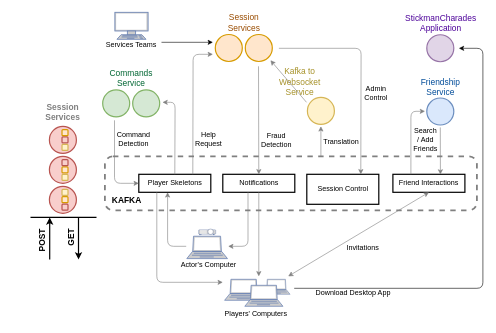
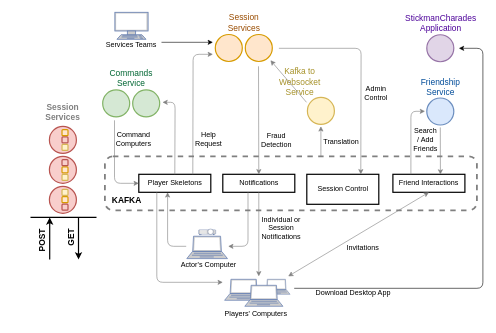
  <mxCell id="0" />
  <mxCell id="1" parent="0" />
  <mxCell id="2" value="&lt;b&gt;&lt;font style=&quot;font-size: 12px&quot;&gt;&amp;nbsp; &lt;br&gt;&lt;br&gt;&lt;br&gt;&amp;nbsp; &lt;br&gt;&amp;nbsp; &amp;nbsp;&lt;/font&gt;&lt;font style=&quot;font-size: 14px&quot;&gt;KAFKA&lt;/font&gt;&lt;/b&gt;" style="rounded=1;whiteSpace=wrap;html=1;fillColor=none;dashed=1;strokeWidth=3;align=left;strokeColor=#808080;" parent="1" vertex="1"><mxGeometry x="174" y="260" width="620" height="90" as="geometry" /></mxCell>
  <mxCell id="3" value="Player Skeletons" style="rounded=0;whiteSpace=wrap;html=1;strokeWidth=2;fillColor=none;" parent="1" vertex="1"><mxGeometry x="230.5" y="290" width="120" height="30" as="geometry" /></mxCell>
  <mxCell id="4" value="Notifications" style="rounded=0;whiteSpace=wrap;html=1;strokeWidth=2;fillColor=none;" parent="1" vertex="1"><mxGeometry x="370.5" y="290" width="120" height="30" as="geometry" /></mxCell>
  <mxCell id="5" value="Friend Interactions" style="rounded=0;whiteSpace=wrap;html=1;strokeWidth=2;fillColor=none;" parent="1" vertex="1"><mxGeometry x="654" y="290" width="120" height="30" as="geometry" /></mxCell>
  <mxCell id="6" value="" style="ellipse;whiteSpace=wrap;html=1;aspect=fixed;strokeColor=#b85450;strokeWidth=2;fillColor=#f8cecc;" parent="1" vertex="1"><mxGeometry x="81.5" y="310" width="45" height="45" as="geometry" /></mxCell>
  <mxCell id="7" value="" style="ellipse;whiteSpace=wrap;html=1;aspect=fixed;strokeColor=#b85450;strokeWidth=2;fillColor=#f8cecc;" parent="1" vertex="1"><mxGeometry x="81.5" y="210.25" width="45" height="45" as="geometry" /></mxCell>
  <mxCell id="8" value="" style="ellipse;whiteSpace=wrap;html=1;aspect=fixed;strokeColor=#b85450;strokeWidth=2;fillColor=#f8cecc;" parent="1" vertex="1"><mxGeometry x="81.5" y="260" width="45" height="45" as="geometry" /></mxCell>
  <mxCell id="9" value="" style="rounded=1;whiteSpace=wrap;html=1;strokeColor=#d79b00;strokeWidth=2;fillColor=#ffe6cc;" parent="1" vertex="1"><mxGeometry x="102.5" y="277.5" width="10" height="10" as="geometry" /></mxCell>
  <mxCell id="10" value="" style="rounded=1;whiteSpace=wrap;html=1;strokeColor=#d6b656;strokeWidth=2;fillColor=#fff2cc;" parent="1" vertex="1"><mxGeometry x="102.5" y="290" width="10" height="10" as="geometry" /></mxCell>
  <mxCell id="11" value="" style="rounded=1;whiteSpace=wrap;html=1;strokeColor=#b85450;strokeWidth=2;fillColor=#f8cecc;" parent="1" vertex="1"><mxGeometry x="102.5" y="265.5" width="10" height="10" as="geometry" /></mxCell>
  <mxCell id="12" value="" style="rounded=1;whiteSpace=wrap;html=1;strokeColor=#b85450;strokeWidth=2;fillColor=#f8cecc;" parent="1" vertex="1"><mxGeometry x="102.5" y="227.5" width="10" height="10" as="geometry" /></mxCell>
  <mxCell id="13" value="" style="rounded=1;whiteSpace=wrap;html=1;strokeColor=#d6b656;strokeWidth=2;fillColor=#fff2cc;" parent="1" vertex="1"><mxGeometry x="102.5" y="240" width="10" height="10" as="geometry" /></mxCell>
  <mxCell id="14" value="" style="rounded=1;whiteSpace=wrap;html=1;strokeColor=#d79b00;strokeWidth=2;fillColor=#ffe6cc;" parent="1" vertex="1"><mxGeometry x="102.5" y="215.5" width="10" height="10" as="geometry" /></mxCell>
  <mxCell id="15" value="" style="rounded=1;whiteSpace=wrap;html=1;strokeColor=#d79b00;strokeWidth=2;fillColor=#ffe6cc;" parent="1" vertex="1"><mxGeometry x="102.5" y="327.25" width="10" height="10" as="geometry" /></mxCell>
  <mxCell id="16" value="" style="rounded=1;whiteSpace=wrap;html=1;strokeColor=#b85450;strokeWidth=2;fillColor=#f8cecc;" parent="1" vertex="1"><mxGeometry x="102.5" y="339.75" width="10" height="10" as="geometry" /></mxCell>
  <mxCell id="17" value="" style="rounded=1;whiteSpace=wrap;html=1;strokeColor=#d6b656;strokeWidth=2;fillColor=#fff2cc;" parent="1" vertex="1"><mxGeometry x="102.5" y="315.25" width="10" height="10" as="geometry" /></mxCell>
  <mxCell id="18" value="&lt;font style=&quot;font-size: 14px&quot; color=&quot;#808080&quot;&gt;&lt;b&gt;Session&lt;br&gt;Services&lt;/b&gt;&lt;/font&gt;" style="text;html=1;strokeColor=none;fillColor=none;align=center;verticalAlign=middle;whiteSpace=wrap;rounded=0;" parent="1" vertex="1"><mxGeometry x="84" y="175.87" width="40" height="20" as="geometry" /></mxCell>
  <mxCell id="19" value="" style="ellipse;whiteSpace=wrap;html=1;aspect=fixed;strokeColor=#d79b00;strokeWidth=2;fillColor=#ffe6cc;" parent="1" vertex="1"><mxGeometry x="358" y="57" width="45" height="45" as="geometry" /></mxCell>
  <mxCell id="20" value="" style="ellipse;whiteSpace=wrap;html=1;aspect=fixed;strokeColor=#d79b00;strokeWidth=2;fillColor=#ffe6cc;" parent="1" vertex="1"><mxGeometry x="408" y="57" width="45" height="45" as="geometry" /></mxCell>
  <mxCell id="21" value="&lt;span style=&quot;font-size: 14px&quot;&gt;&lt;font color=&quot;#994c00&quot;&gt;Session Services&lt;/font&gt;&lt;/span&gt;" style="text;html=1;strokeColor=none;fillColor=none;align=center;verticalAlign=middle;whiteSpace=wrap;rounded=0;" parent="1" vertex="1"><mxGeometry x="366" y="27" width="80" height="20" as="geometry" /></mxCell>
  <mxCell id="22" value="" style="endArrow=classic;html=1;strokeColor=#808080;exitX=0.75;exitY=0;exitDx=0;exitDy=0;" parent="1" source="3" edge="1"><mxGeometry width="50" height="50" relative="1" as="geometry"><mxPoint x="290.5" y="311" as="sourcePoint" /><mxPoint x="354" y="90" as="targetPoint" /><Array as="points"><mxPoint x="321" y="90" /></Array></mxGeometry></mxCell>
  <mxCell id="23" value="" style="endArrow=classic;html=1;strokeColor=#808080;entryX=0.5;entryY=0;entryDx=0;entryDy=0;" parent="1" target="4" edge="1"><mxGeometry width="50" height="50" relative="1" as="geometry"><mxPoint x="430" y="110" as="sourcePoint" /><mxPoint x="430.5" y="311" as="targetPoint" /><Array as="points" /></mxGeometry></mxCell>
  <mxCell id="24" value="" style="endArrow=classic;html=1;strokeColor=#808080;entryX=0.5;entryY=1;entryDx=0;entryDy=0;" parent="1" edge="1"><mxGeometry width="50" height="50" relative="1" as="geometry"><mxPoint x="309.5" y="410" as="sourcePoint" /><mxPoint x="278.5" y="320" as="targetPoint" /><Array as="points"><mxPoint x="278.5" y="410" /></Array></mxGeometry></mxCell>
  <mxCell id="25" value="" style="endArrow=classic;html=1;strokeColor=#808080;exitX=0.25;exitY=1;exitDx=0;exitDy=0;" parent="1" edge="1"><mxGeometry width="50" height="50" relative="1" as="geometry"><mxPoint x="412.5" y="320" as="sourcePoint" /><mxPoint x="379.5" y="410" as="targetPoint" /><Array as="points"><mxPoint x="412.5" y="410" /></Array></mxGeometry></mxCell>
  <mxCell id="26" value="" style="fontColor=#0066CC;verticalAlign=top;verticalLabelPosition=bottom;labelPosition=center;align=center;html=1;outlineConnect=0;fillColor=#CCCCCC;strokeColor=#6881B3;gradientColor=none;gradientDirection=north;strokeWidth=2;shape=mxgraph.networks.laptop;" parent="1" vertex="1"><mxGeometry x="373.5" y="465" width="63.64" height="35" as="geometry" /></mxCell>
  <mxCell id="27" value="" style="fontColor=#0066CC;verticalAlign=top;verticalLabelPosition=bottom;labelPosition=center;align=center;html=1;outlineConnect=0;fillColor=#CCCCCC;strokeColor=#6881B3;gradientColor=none;gradientDirection=north;strokeWidth=2;shape=mxgraph.networks.laptop;" parent="1" vertex="1"><mxGeometry x="437.14" y="465" width="45.46" height="25" as="geometry" /></mxCell>
  <mxCell id="28" value="" style="fontColor=#0066CC;verticalAlign=top;verticalLabelPosition=bottom;labelPosition=center;align=center;html=1;outlineConnect=0;fillColor=#CCCCCC;strokeColor=#6881B3;gradientColor=none;gradientDirection=north;strokeWidth=2;shape=mxgraph.networks.laptop;" parent="1" vertex="1"><mxGeometry x="407.14" y="475" width="63.64" height="35" as="geometry" /></mxCell>
  <mxCell id="29" value="Actor's Computer" style="text;html=1;strokeColor=none;fillColor=none;align=center;verticalAlign=middle;whiteSpace=wrap;rounded=0;" parent="1" vertex="1"><mxGeometry x="296.5" y="430.5" width="100" height="20" as="geometry" /></mxCell>
  <mxCell id="30" value="Players' Computers" style="text;html=1;strokeColor=none;fillColor=none;align=center;verticalAlign=middle;whiteSpace=wrap;rounded=0;" parent="1" vertex="1"><mxGeometry x="360.5" y="512.5" width="130" height="20" as="geometry" /></mxCell>
  <mxCell id="31" value="" style="endArrow=classic;html=1;strokeColor=#808080;exitX=0.25;exitY=1;exitDx=0;exitDy=0;" parent="1" source="3" edge="1"><mxGeometry width="50" height="50" relative="1" as="geometry"><mxPoint x="410.5" y="330" as="sourcePoint" /><mxPoint x="370.5" y="470" as="targetPoint" /><Array as="points"><mxPoint x="260.5" y="470" /></Array></mxGeometry></mxCell>
  <mxCell id="32" value="" style="endArrow=classic;startArrow=classic;html=1;strokeColor=#808080;entryX=0.5;entryY=1;entryDx=0;entryDy=0;" parent="1" target="5" edge="1"><mxGeometry width="50" height="50" relative="1" as="geometry"><mxPoint x="479.5" y="460" as="sourcePoint" /><mxPoint x="540.5" y="460" as="targetPoint" /><Array as="points" /></mxGeometry></mxCell>
  <mxCell id="33" value="" style="endArrow=classic;html=1;strokeColor=#808080;exitX=0.5;exitY=1;exitDx=0;exitDy=0;" parent="1" source="4" edge="1"><mxGeometry width="50" height="50" relative="1" as="geometry"><mxPoint x="410.5" y="330" as="sourcePoint" /><mxPoint x="430.5" y="460" as="targetPoint" /><Array as="points" /></mxGeometry></mxCell>
  <mxCell id="34" value="" style="fontColor=#0066CC;verticalAlign=top;verticalLabelPosition=bottom;labelPosition=center;align=center;html=1;outlineConnect=0;fillColor=#CCCCCC;strokeColor=#6881B3;gradientColor=none;gradientDirection=north;strokeWidth=2;shape=mxgraph.networks.video_projector;" parent="1" vertex="1"><mxGeometry x="330.13" y="381" width="28.57" height="10" as="geometry" /></mxCell>
  <mxCell id="35" value="&lt;b&gt;&lt;font style=&quot;font-size: 14px&quot;&gt;POST&lt;/font&gt;&lt;/b&gt;" style="text;html=1;strokeColor=none;fillColor=none;align=center;verticalAlign=middle;whiteSpace=wrap;rounded=0;rotation=-90;" parent="1" vertex="1"><mxGeometry x="20" y="390" width="100" height="20" as="geometry" /></mxCell>
  <mxCell id="36" value="&lt;b&gt;&lt;font style=&quot;font-size: 14px&quot;&gt;GET&lt;/font&gt;&lt;/b&gt;" style="text;html=1;strokeColor=none;fillColor=none;align=center;verticalAlign=middle;whiteSpace=wrap;rounded=0;rotation=-90;" parent="1" vertex="1"><mxGeometry x="68" y="385" width="100" height="20" as="geometry" /></mxCell>
  <mxCell id="37" value="" style="fontColor=#0066CC;verticalAlign=top;verticalLabelPosition=bottom;labelPosition=center;align=center;html=1;outlineConnect=0;fillColor=#CCCCCC;strokeColor=#6881B3;gradientColor=none;gradientDirection=north;strokeWidth=2;shape=mxgraph.networks.terminal;" parent="1" vertex="1"><mxGeometry x="190.62" y="20" width="55.38" height="45" as="geometry" /></mxCell>
  <mxCell id="38" value="Services Teams" style="text;html=1;strokeColor=none;fillColor=none;align=center;verticalAlign=middle;whiteSpace=wrap;rounded=0;" parent="1" vertex="1"><mxGeometry x="168.31" y="65" width="100" height="20" as="geometry" /></mxCell>
  <mxCell id="39" value="" style="endArrow=classic;html=1;exitX=1;exitY=0.25;exitDx=0;exitDy=0;" parent="1" source="38" edge="1"><mxGeometry width="50" height="50" relative="1" as="geometry"><mxPoint x="337" y="110" as="sourcePoint" /><mxPoint x="354" y="70" as="targetPoint" /></mxGeometry></mxCell>
  <mxCell id="40" value="&lt;font style=&quot;font-size: 12px&quot;&gt;Download Desktop App&lt;/font&gt;" style="text;html=1;strokeColor=none;fillColor=none;align=center;verticalAlign=middle;whiteSpace=wrap;rounded=0;" parent="1" vertex="1"><mxGeometry x="499.5" y="477" width="176.36" height="20" as="geometry" /></mxCell>
  <mxCell id="41" value="" style="ellipse;whiteSpace=wrap;html=1;aspect=fixed;strokeColor=#9673a6;strokeWidth=2;fillColor=#e1d5e7;" parent="1" vertex="1"><mxGeometry x="710.5" y="57.38" width="45" height="45" as="geometry" /></mxCell>
  <mxCell id="42" value="&lt;span style=&quot;font-size: 14px&quot;&gt;&lt;font color=&quot;#4c0099&quot;&gt;StickmanCharades Application&lt;/font&gt;&lt;/span&gt;" style="text;html=1;strokeColor=none;fillColor=none;align=center;verticalAlign=middle;whiteSpace=wrap;rounded=0;" parent="1" vertex="1"><mxGeometry x="694" y="28.38" width="80" height="20" as="geometry" /></mxCell>
  <mxCell id="43" value="&lt;font style=&quot;font-size: 12px&quot;&gt;Fraud Detection&lt;br&gt;&lt;/font&gt;" style="text;html=1;strokeColor=none;fillColor=none;align=center;verticalAlign=middle;whiteSpace=wrap;rounded=0;" parent="1" vertex="1"><mxGeometry x="419.5" y="222.75" width="80" height="20" as="geometry" /></mxCell>
  <mxCell id="44" value="&lt;font&gt;&lt;font style=&quot;font-size: 12px&quot;&gt;Help Request&lt;/font&gt;&lt;br&gt;&lt;/font&gt;" style="text;html=1;strokeColor=none;fillColor=none;align=center;verticalAlign=middle;whiteSpace=wrap;rounded=0;" parent="1" vertex="1"><mxGeometry x="310.59" y="222.25" width="71.82" height="20" as="geometry" /></mxCell>
+ <mxCell id="45" value="&lt;font style=&quot;font-size: 12px&quot;&gt;Individual or&lt;br&gt;Session Notifications&lt;br&gt;&lt;/font&gt;" style="text;html=1;strokeColor=none;fillColor=none;align=center;verticalAlign=middle;whiteSpace=wrap;rounded=0;" parent="1" vertex="1"><mxGeometry x="427.5" y="370" width="80" height="20" as="geometry" /></mxCell>
  <mxCell id="46" value="&lt;font style=&quot;font-size: 12px&quot;&gt;Invitations&lt;br&gt;&lt;/font&gt;" style="text;html=1;strokeColor=none;fillColor=none;align=center;verticalAlign=middle;whiteSpace=wrap;rounded=0;" parent="1" vertex="1"><mxGeometry x="564" y="401.85" width="80" height="20" as="geometry" /></mxCell>
  <mxCell id="47" value="" style="fontColor=#0066CC;verticalAlign=top;verticalLabelPosition=bottom;labelPosition=center;align=center;html=1;outlineConnect=0;fillColor=#CCCCCC;strokeColor=#6881B3;gradientColor=none;gradientDirection=north;strokeWidth=2;shape=mxgraph.networks.laptop;" vertex="1" parent="1"><mxGeometry x="310.5" y="393.2" width="67.82" height="37.3" as="geometry" /></mxCell>
  <mxCell id="48" value="" style="endArrow=classic;html=1;strokeColor=#808080;entryX=0;entryY=0.5;entryDx=0;entryDy=0;" edge="1" parent="1" target="3"><mxGeometry width="50" height="50" relative="1" as="geometry"><mxPoint x="190" y="200" as="sourcePoint" /><mxPoint x="230.5" y="299" as="targetPoint" /><Array as="points"><mxPoint x="190" y="305" /></Array></mxGeometry></mxCell>
  <mxCell id="49" value="" style="endArrow=classic;html=1;strokeColor=#808080;exitX=0.5;exitY=0;exitDx=0;exitDy=0;" edge="1" parent="1" source="3"><mxGeometry width="50" height="50" relative="1" as="geometry"><mxPoint x="104.5" y="307.5" as="sourcePoint" /><mxPoint x="270" y="170" as="targetPoint" /><Array as="points"><mxPoint x="291" y="170" /></Array></mxGeometry></mxCell>
- <mxCell id="50" value="&lt;font style=&quot;font-size: 12px&quot;&gt;Command&lt;br&gt;Detection&lt;br&gt;&lt;/font&gt;" style="text;html=1;strokeColor=none;fillColor=none;align=center;verticalAlign=middle;whiteSpace=wrap;rounded=0;" vertex="1" parent="1"><mxGeometry x="182" y="222.25" width="80" height="20" as="geometry" /></mxCell>
+ <mxCell id="50" value="&lt;font style=&quot;font-size: 12px&quot;&gt;Command&lt;br&gt;Computers&lt;br&gt;&lt;/font&gt;" style="text;html=1;strokeColor=none;fillColor=none;align=center;verticalAlign=middle;whiteSpace=wrap;rounded=0;" vertex="1" parent="1"><mxGeometry x="182" y="222.25" width="80" height="20" as="geometry" /></mxCell>
  <mxCell id="51" value="" style="endArrow=classic;html=1;" edge="1" parent="1"><mxGeometry width="50" height="50" relative="1" as="geometry"><mxPoint x="489.5" y="480" as="sourcePoint" /><mxPoint x="764" y="80" as="targetPoint" /><Array as="points"><mxPoint x="804" y="480" /><mxPoint x="804" y="80" /></Array></mxGeometry></mxCell>
  <mxCell id="52" value="" style="ellipse;whiteSpace=wrap;html=1;aspect=fixed;strokeColor=#82b366;strokeWidth=2;fillColor=#d5e8d4;" vertex="1" parent="1"><mxGeometry x="170.31" y="149.38" width="45" height="45" as="geometry" /></mxCell>
  <mxCell id="53" value="" style="ellipse;whiteSpace=wrap;html=1;aspect=fixed;strokeColor=#82b366;strokeWidth=2;fillColor=#d5e8d4;" vertex="1" parent="1"><mxGeometry x="220.31" y="149.38" width="45" height="45" as="geometry" /></mxCell>
  <mxCell id="54" value="&lt;span style=&quot;font-size: 14px&quot;&gt;&lt;font color=&quot;#006633&quot;&gt;Commands Service&lt;/font&gt;&lt;/span&gt;" style="text;html=1;strokeColor=none;fillColor=none;align=center;verticalAlign=middle;whiteSpace=wrap;rounded=0;" vertex="1" parent="1"><mxGeometry x="174.5" y="120" width="85.5" height="20" as="geometry" /></mxCell>
  <mxCell id="55" value="" style="endArrow=none;html=1;strokeColor=#000000;strokeWidth=2;" edge="1" parent="1"><mxGeometry width="50" height="50" relative="1" as="geometry"><mxPoint x="50" y="361.85" as="sourcePoint" /><mxPoint x="160" y="361.85" as="targetPoint" /></mxGeometry></mxCell>
  <mxCell id="56" value="" style="endArrow=classic;html=1;strokeColor=#000000;strokeWidth=2;" edge="1" parent="1"><mxGeometry width="50" height="50" relative="1" as="geometry"><mxPoint x="130" y="361.85" as="sourcePoint" /><mxPoint x="130" y="431.85" as="targetPoint" /></mxGeometry></mxCell>
  <mxCell id="57" value="" style="endArrow=classic;html=1;strokeColor=#000000;strokeWidth=2;" edge="1" parent="1"><mxGeometry width="50" height="50" relative="1" as="geometry"><mxPoint x="82" y="431.85" as="sourcePoint" /><mxPoint x="82" y="361.85" as="targetPoint" /></mxGeometry></mxCell>
  <mxCell id="58" value="Session Control" style="rounded=0;whiteSpace=wrap;html=1;strokeWidth=2;fillColor=none;" vertex="1" parent="1"><mxGeometry x="510.5" y="290" width="120" height="50" as="geometry" /></mxCell>
  <mxCell id="59" value="" style="ellipse;whiteSpace=wrap;html=1;aspect=fixed;strokeColor=#6c8ebf;strokeWidth=2;fillColor=#dae8fc;" vertex="1" parent="1"><mxGeometry x="710.5" y="162.87" width="45" height="45" as="geometry" /></mxCell>
  <mxCell id="60" value="" style="endArrow=classic;html=1;strokeColor=#808080;exitX=0.25;exitY=0;exitDx=0;exitDy=0;" edge="1" parent="1" source="5"><mxGeometry width="50" height="50" relative="1" as="geometry"><mxPoint x="689.18" y="290" as="sourcePoint" /><mxPoint x="707.5" y="185" as="targetPoint" /><Array as="points"><mxPoint x="684" y="185" /></Array></mxGeometry></mxCell>
  <mxCell id="61" value="&lt;font&gt;&lt;font style=&quot;font-size: 12px&quot;&gt;Search&lt;br&gt;/ Add&lt;br&gt;Friends&lt;/font&gt;&lt;br&gt;&lt;/font&gt;" style="text;html=1;strokeColor=none;fillColor=none;align=center;verticalAlign=middle;whiteSpace=wrap;rounded=0;" vertex="1" parent="1"><mxGeometry x="669.09" y="222.25" width="79.41" height="20" as="geometry" /></mxCell>
  <mxCell id="62" value="" style="endArrow=classic;html=1;strokeColor=#808080;entryX=0.66;entryY=0.011;entryDx=0;entryDy=0;exitX=0.5;exitY=1;exitDx=0;exitDy=0;entryPerimeter=0;" edge="1" parent="1" target="5"><mxGeometry width="50" height="50" relative="1" as="geometry"><mxPoint x="733" y="211.87" as="sourcePoint" /><mxPoint x="584" y="304" as="targetPoint" /><Array as="points" /></mxGeometry></mxCell>
  <mxCell id="63" value="" style="endArrow=classic;html=1;strokeColor=#808080;entryX=0.75;entryY=0;entryDx=0;entryDy=0;" edge="1" parent="1" target="58"><mxGeometry width="50" height="50" relative="1" as="geometry"><mxPoint x="464" y="80" as="sourcePoint" /><mxPoint x="389.5" y="195" as="targetPoint" /><Array as="points"><mxPoint x="601" y="80" /></Array></mxGeometry></mxCell>
  <mxCell id="64" value="" style="ellipse;whiteSpace=wrap;html=1;aspect=fixed;strokeColor=#d6b656;strokeWidth=2;fillColor=#fff2cc;" vertex="1" parent="1"><mxGeometry x="511.5" y="161.87" width="45" height="45" as="geometry" /></mxCell>
  <mxCell id="65" value="&lt;span style=&quot;font-size: 14px&quot;&gt;&lt;font color=&quot;#a69128&quot;&gt;Kafka to Websocket Service&lt;/font&gt;&lt;/span&gt;" style="text;html=1;strokeColor=none;fillColor=none;align=center;verticalAlign=middle;whiteSpace=wrap;rounded=0;" vertex="1" parent="1"><mxGeometry x="459" y="125.87" width="80" height="20" as="geometry" /></mxCell>
  <mxCell id="66" value="" style="endArrow=classic;html=1;strokeColor=#808080;" edge="1" parent="1"><mxGeometry width="50" height="50" relative="1" as="geometry"><mxPoint x="534" y="260" as="sourcePoint" /><mxPoint x="534" y="210" as="targetPoint" /><Array as="points" /></mxGeometry></mxCell>
  <mxCell id="67" value="" style="endArrow=classic;html=1;strokeColor=#808080;exitX=0.056;exitY=0.181;exitDx=0;exitDy=0;exitPerimeter=0;" edge="1" parent="1"><mxGeometry width="50" height="50" relative="1" as="geometry"><mxPoint x="510.02" y="170.015" as="sourcePoint" /><mxPoint x="450" y="100" as="targetPoint" /><Array as="points" /></mxGeometry></mxCell>
  <mxCell id="68" value="&lt;font style=&quot;font-size: 12px&quot;&gt;Admin&lt;br&gt;Control&lt;br&gt;&lt;/font&gt;" style="text;html=1;strokeColor=none;fillColor=none;align=center;verticalAlign=middle;whiteSpace=wrap;rounded=0;" vertex="1" parent="1"><mxGeometry x="586.09" y="143.87" width="80" height="20" as="geometry" /></mxCell>
  <mxCell id="69" value="&lt;font style=&quot;font-size: 12px&quot;&gt;Translation&lt;br&gt;&lt;/font&gt;" style="text;html=1;strokeColor=none;fillColor=none;align=center;verticalAlign=middle;whiteSpace=wrap;rounded=0;" vertex="1" parent="1"><mxGeometry x="527.5" y="225.5" width="80" height="20" as="geometry" /></mxCell>
  <mxCell id="70" value="&lt;font color=&quot;#004c99&quot;&gt;&lt;span style=&quot;font-size: 14px&quot;&gt;Friendship Service&lt;/span&gt;&lt;/font&gt;" style="text;html=1;strokeColor=none;fillColor=none;align=center;verticalAlign=middle;whiteSpace=wrap;rounded=0;" vertex="1" parent="1"><mxGeometry x="693.66" y="128.87" width="78.68" height="29.38" as="geometry" /></mxCell>
